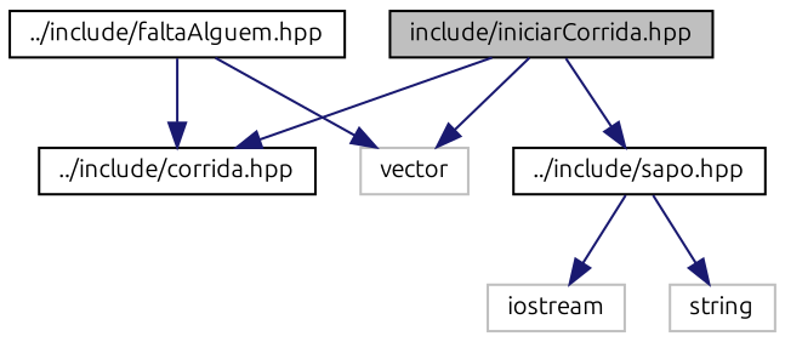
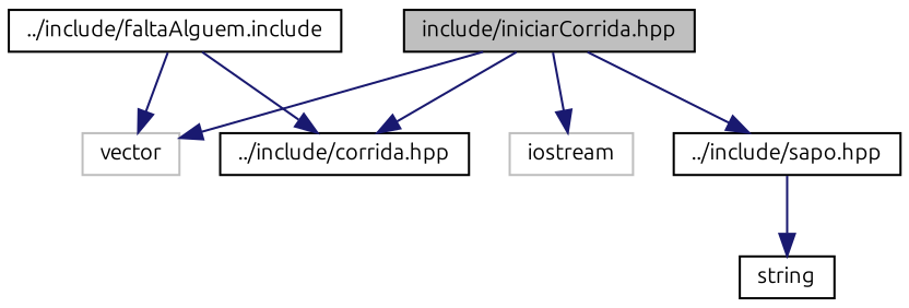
  digraph {
    fontname=Ubuntu
    node [color=black fillcolor=white fontname=Ubuntu fontsize=10 shape=record style=filled]
    edge [color=midnightblue fontname=Ubuntu fontsize=10 labelfontname=Helvetica labelfontsize=10 style=solid]
    n1 [fillcolor=grey75 fontcolor=black height=0.2 label="include/iniciarCorrida.hpp" width=0.4]
    n2 [color=grey75 height=0.2 label=vector width=0.4]
    n3 [color=grey75 height=0.2 label=iostream width=0.4]
    n4 [height=0.2 label="../include/sapo.hpp" width=0.4]
    n5 [height=0.2 label="../include/corrida.hpp" width=0.4]
-   n6 [color=grey75 height=0.2 label=string width=0.4]
-   n7 [height=0.2 label="../include/faltaAlguem.hpp" width=0.4]
+   n6 [height=0.2 label=string width=0.4]
+   n7 [height=0.2 label="../include/faltaAlguem.include" width=0.4]
    n1 -> n2
-   n4 -> n3
+   n1 -> n3
    n1 -> n4
    n1 -> n5
    n4 -> n6
    n7 -> n2
    n7 -> n5
  }
